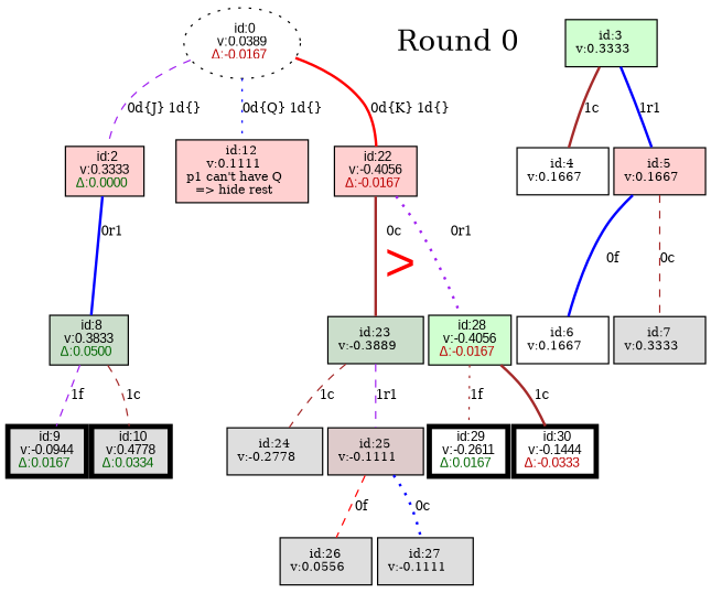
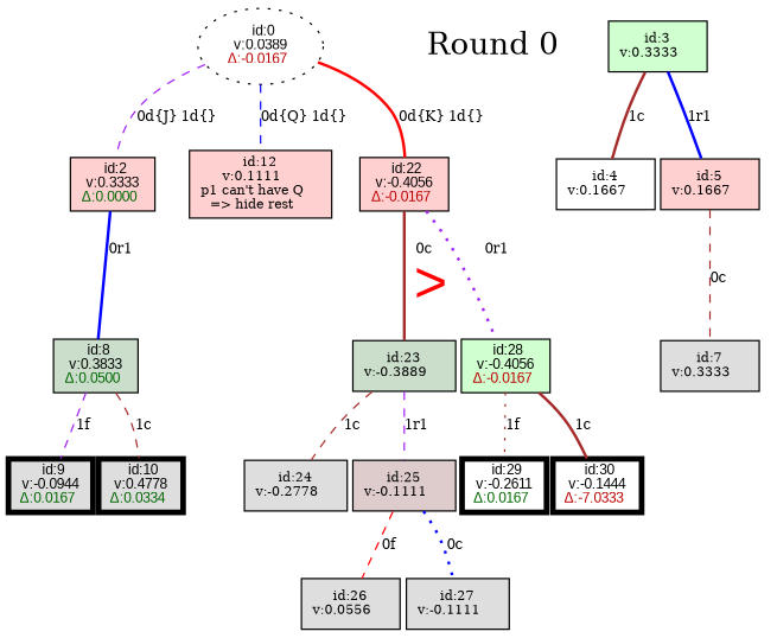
  digraph {
    fontname=arial
    fontsize=10
    labeljust=l
    labelloc=t
    nodesep=0.05
    node [fillcolor="#DEDEDE" fontsize=9 shape=box style=filled]
    edge [arrowhead=none color=brown fontsize=10 style=dashed]
    n1 [fillcolor="#FFFFFF" label=< <FONT POINT-SIZE="10" FACE="ARIAL">id:0<BR/>v:0.0389<BR/><FONT COLOR="#BB0000" >Δ:-0.0167</FONT></FONT> > shape=ellipse style="filled, dotted"]
    n2 [fontsize=22 label="Round 0" peripheries=0 style=bold fillcolor="" shape=""]
    n3 [fillcolor="#FFD0D0" label=< <FONT POINT-SIZE="10" FACE="ARIAL">id:2<BR/>v:0.3333<BR/><FONT COLOR="#006600" >Δ:0.0000</FONT></FONT> >]
    n4 [fillcolor="#FFD0D0" label="id:12\nv:0.1111    \np1 can't have Q    \n=> hide rest    "]
    n5 [fillcolor="#FFD0D0" label=< <FONT POINT-SIZE="10" FACE="ARIAL">id:22<BR/>v:-0.4056<BR/><FONT COLOR="#BB0000" >Δ:-0.0167</FONT></FONT> >]
    n6 [fillcolor="#FFFFFF" label="id:4\nv:0.1667    "]
    n7 [fillcolor="#D0FFD0" label="id:3\nv:0.3333    "]
    n8 [fillcolor="#FFD0D0" label="id:5\nv:0.1667    "]
-   n9 [fillcolor="#FFFFFF" label="id:6\nv:0.1667    "]
    n10 [label="id:7\nv:0.3333    "]
    n11 [fillcolor="#CBDECB" label=< <FONT POINT-SIZE="10" FACE="ARIAL">id:8<BR/>v:0.3833<BR/><FONT COLOR="#006600" >Δ:0.0500</FONT></FONT> >]
    n12 [label=< <FONT POINT-SIZE="10" FACE="ARIAL">id:9<BR/>v:-0.0944<BR/><FONT COLOR="#006600" >Δ:0.0167</FONT></FONT> > penwidth=4]
    n13 [label=< <FONT POINT-SIZE="10" FACE="ARIAL">id:10<BR/>v:0.4778<BR/><FONT COLOR="#006600" >Δ:0.0334</FONT></FONT> > penwidth=4]
    n14 [fillcolor="#D0FFD0" label="id:13\nv:0.1111    " style=invis]
    n15 [fillcolor="#CBDECB" label="id:18\nv:0.1667    " style=invis]
    n16 [fillcolor="#CBDECB" label="id:23\nv:-0.3889    "]
    n17 [fillcolor="#D0FFD0" label=< <FONT POINT-SIZE="10" FACE="ARIAL">id:28<BR/>v:-0.4056<BR/><FONT COLOR="#BB0000" >Δ:-0.0167</FONT></FONT> >]
    n18 [label="id:24\nv:-0.2778    "]
    n19 [fillcolor="#DECBCB" label="id:25\nv:-0.1111    "]
    n20 [label="id:26\nv:0.0556    "]
    n21 [label="id:27\nv:-0.1111    "]
    n22 [fillcolor="#FFFFFF" label=< <FONT POINT-SIZE="10" FACE="ARIAL">id:29<BR/>v:-0.2611<BR/><FONT COLOR="#006600" >Δ:0.0167</FONT></FONT> > penwidth=4]
-   n23 [fillcolor="#FFFFFF" label=< <FONT POINT-SIZE="10" FACE="ARIAL">id:30<BR/>v:-0.1444<BR/><FONT COLOR="#BB0000" >Δ:-0.0333</FONT></FONT> > penwidth=4]
+   n23 [fillcolor="#FFFFFF" label=< <FONT POINT-SIZE="10" FACE="ARIAL">id:30<BR/>v:-0.1444<BR/><FONT COLOR="#BB0000" >Δ:-7.0333</FONT></FONT> > penwidth=4]
    subgraph sub_1 {
      rank=same
      n1
      n2
    }
    n1 -> n3 [color=purple label="0d{J} 1d{}          "]
-   n1 -> n4 [color=blue label="0d{Q} 1d{}          " style=dotted]
+   n1 -> n4 [color=blue label="0d{Q} 1d{}          "]
    n1 -> n5 [color=red label="0d{K} 1d{}          " style=bold]
    n3 -> n11 [color=blue label=<0r1 <BR/>  <FONT FACE = "ARIAL" COLOR="GREEN" POINT-SIZE="40"> </FONT>> style=bold]
    n4 -> n14 [label="0c          " penwidth=2 style=invis color=""]
    n4 -> n15 [label="0r1          " style=invis color=""]
    n5 -> n16 [label=<0c <BR/>  <FONT FACE = "ARIAL" COLOR="RED" POINT-SIZE="40">&gt;</FONT>> style=bold]
    n5 -> n17 [color=purple label=<0r1 <BR/>  <FONT FACE = "ARIAL" COLOR="GREEN" POINT-SIZE="40"> </FONT>> penwidth=2 style=dotted]
    n7 -> n6 [label="1c          " style=bold]
    n7 -> n8 [color=blue label="1r1          " style=bold]
-   n8 -> n9 [color=blue label="0f          " penwidth=2 style=bold]
    n8 -> n10 [label="0c          "]
    n11 -> n12 [color=purple label="1f          "]
    n11 -> n13 [label="1c          "]
    n16 -> n18 [label="1c          "]
    n16 -> n19 [color=purple label="1r1          "]
    n17 -> n22 [label="1f          " style=dotted]
    n17 -> n23 [label="1c          " style=bold]
    n19 -> n20 [color=red label="0f          "]
    n19 -> n21 [color=blue label="0c          " penwidth=2 style=dotted]
  }
